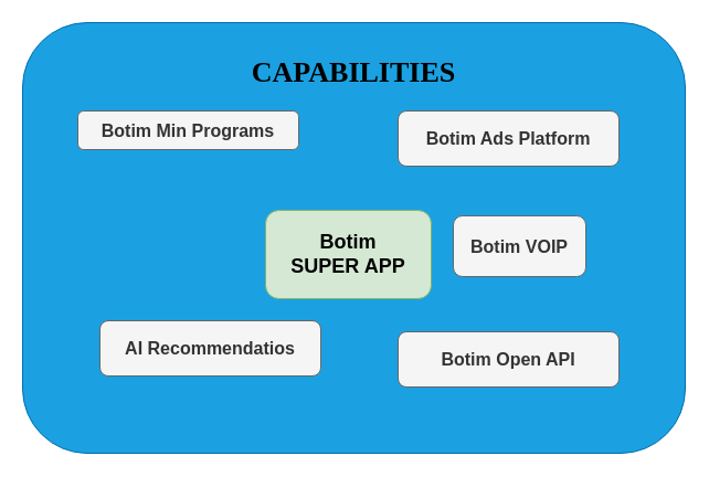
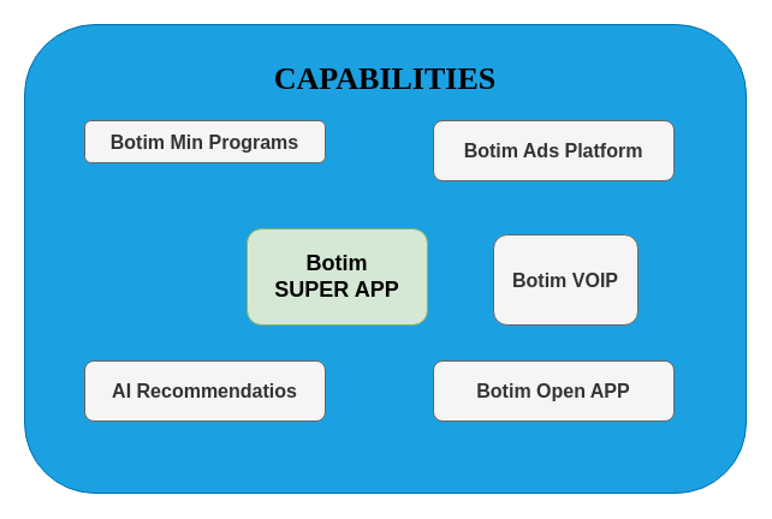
  <mxCell id="0" />
  <mxCell id="1" parent="0" />
  <mxCell id="2" value="" style="rounded=1;whiteSpace=wrap;html=1;fillColor=#1ba1e2;strokeColor=#006EAF;fontColor=#ffffff;" vertex="1" parent="1"><mxGeometry x="20" y="20" width="600" height="390" as="geometry" /></mxCell>
  <mxCell id="3" value="Botim Min Programs" style="rounded=1;whiteSpace=wrap;html=1;fontSize=16;fillColor=#f5f5f5;strokeColor=#666666;fontColor=#333333;fontStyle=1" vertex="1" parent="1"><mxGeometry x="70" y="100" width="200" height="35" as="geometry" /></mxCell>
- <mxCell id="4" value="AI Recommendatios" style="rounded=1;whiteSpace=wrap;html=1;fontSize=16;fillColor=#f5f5f5;fontColor=#333333;strokeColor=#666666;fontStyle=1" vertex="1" parent="1"><mxGeometry x="90" y="290" width="200" height="50" as="geometry" /></mxCell>
- <mxCell id="5" value="Botim&lt;br&gt;SUPER APP" style="rounded=1;whiteSpace=wrap;html=1;fontSize=18;fillColor=#d5e8d4;strokeColor=#82b366;fontStyle=1" vertex="1" parent="1"><mxGeometry x="240" y="190" width="150" height="80" as="geometry" /></mxCell>
- <mxCell id="6" value="Botim VOIP" style="rounded=1;whiteSpace=wrap;html=1;fontSize=16;fillColor=#f5f5f5;fontColor=#333333;strokeColor=#666666;fontStyle=1" vertex="1" parent="1"><mxGeometry x="410" y="195" width="120" height="55" as="geometry" /></mxCell>
+ <mxCell id="4" value="AI Recommendatios" style="rounded=1;whiteSpace=wrap;html=1;fontSize=16;fillColor=#f5f5f5;fontColor=#333333;strokeColor=#666666;fontStyle=1" vertex="1" parent="1"><mxGeometry x="70" y="300" width="200" height="50" as="geometry" /></mxCell>
+ <mxCell id="5" value="Botim&lt;br&gt;SUPER APP" style="rounded=1;whiteSpace=wrap;html=1;fontSize=18;fillColor=#d5e8d4;strokeColor=#82b366;fontStyle=1" vertex="1" parent="1"><mxGeometry x="205" y="190" width="150" height="80" as="geometry" /></mxCell>
+ <mxCell id="6" value="Botim VOIP" style="rounded=1;whiteSpace=wrap;html=1;fontSize=16;fillColor=#f5f5f5;fontColor=#333333;strokeColor=#666666;fontStyle=1" vertex="1" parent="1"><mxGeometry x="410" y="195" width="120" height="75" as="geometry" /></mxCell>
  <mxCell id="7" value="&lt;font style=&quot;font-size: 16px;&quot;&gt;Botim Ads Platform&lt;/font&gt;" style="rounded=1;whiteSpace=wrap;html=1;fillColor=#f5f5f5;fontColor=#333333;strokeColor=#666666;fontStyle=1" vertex="1" parent="1"><mxGeometry x="360" y="100" width="200" height="50" as="geometry" /></mxCell>
- <mxCell id="8" value="Botim Open API" style="rounded=1;whiteSpace=wrap;html=1;fontSize=16;fillColor=#f5f5f5;fontColor=#333333;strokeColor=#666666;fontStyle=1" vertex="1" parent="1"><mxGeometry x="360" y="300" width="200" height="50" as="geometry" /></mxCell>
+ <mxCell id="8" value="Botim Open APP" style="rounded=1;whiteSpace=wrap;html=1;fontSize=16;fillColor=#f5f5f5;fontColor=#333333;strokeColor=#666666;fontStyle=1" vertex="1" parent="1"><mxGeometry x="360" y="300" width="200" height="50" as="geometry" /></mxCell>
  <mxCell id="9" value="&lt;font&gt;CAPABILITIES&lt;/font&gt;" style="text;html=1;align=center;verticalAlign=middle;whiteSpace=wrap;rounded=0;fontSize=26;fontStyle=1;fontFamily=Lucida Console;" vertex="1" parent="1"><mxGeometry x="210" y="50" width="220" height="30" as="geometry" /></mxCell>
